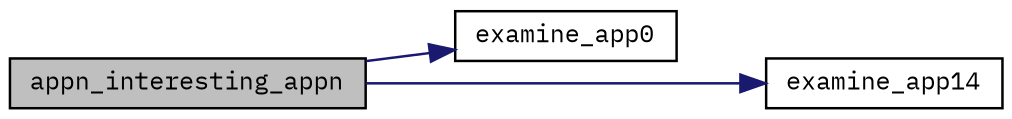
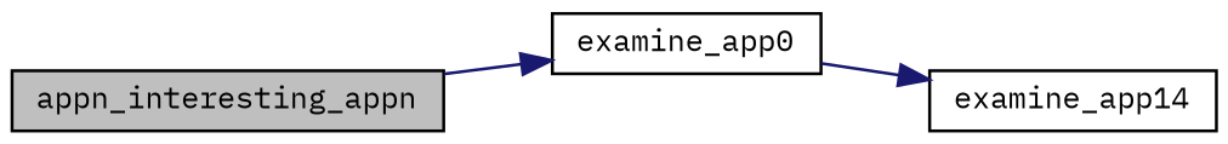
  digraph {
    fontname="IBM Plex Mono"
    rankdir=LR
    node [color=black fontname="IBM Plex Mono" fontsize=10 shape=record]
    edge [color=midnightblue fontname="IBM Plex Mono" fontsize=10 labelfontname=Helvetica labelfontsize=10 style=solid]
    n1 [fillcolor=grey75 fontcolor=black height=0.2 label=appn_interesting_appn style=filled width=0.4]
    n2 [height=0.2 label=examine_app0 width=0.4]
    n3 [height=0.2 label=examine_app14 width=0.4]
    n1 -> n2
-   n1 -> n3
+   n2 -> n3
  }
